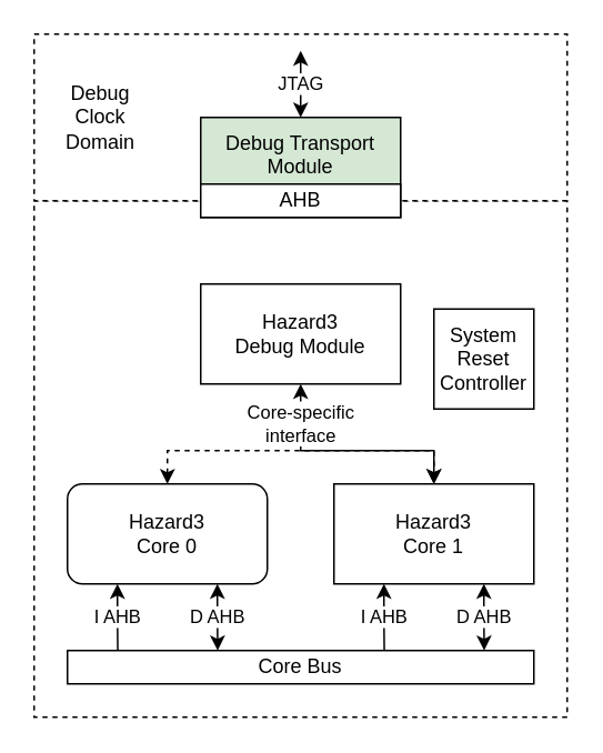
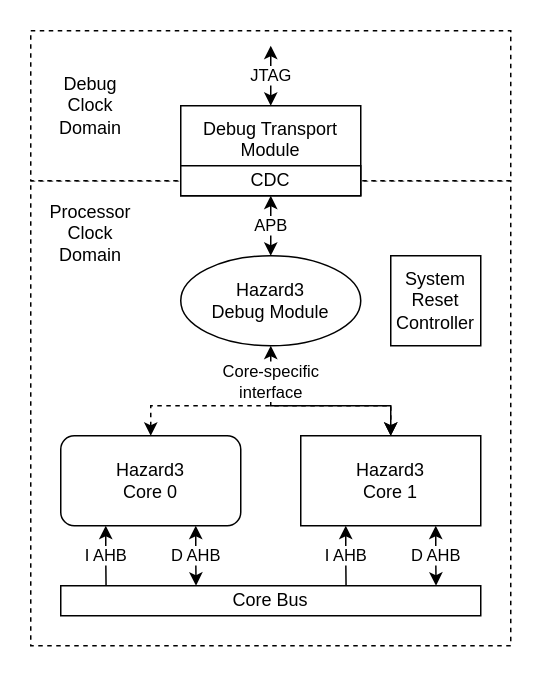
  <mxCell id="0" />
  <mxCell id="1" parent="0" />
  <mxCell id="2" value="" style="rounded=0;whiteSpace=wrap;html=1;dashed=1;" vertex="1" parent="1"><mxGeometry x="20" y="120" width="320" height="310" as="geometry" /></mxCell>
  <mxCell id="3" value="" style="rounded=0;whiteSpace=wrap;html=1;dashed=1;" vertex="1" parent="1"><mxGeometry x="20" y="20" width="320" height="100" as="geometry" /></mxCell>
+ <mxCell id="4" value="APB" style="edgeStyle=orthogonalEdgeStyle;rounded=0;orthogonalLoop=1;jettySize=auto;html=1;exitX=0.5;exitY=1;exitDx=0;exitDy=0;entryX=0.5;entryY=0;entryDx=0;entryDy=0;startArrow=classic;startFill=1;" edge="1" parent="1" source="6" target="8"><mxGeometry relative="1" as="geometry" /></mxCell>
  <mxCell id="5" value="JTAG" style="edgeStyle=orthogonalEdgeStyle;rounded=0;orthogonalLoop=1;jettySize=auto;html=1;exitX=0.5;exitY=0;exitDx=0;exitDy=0;startArrow=classic;startFill=1;" edge="1" parent="1" source="6"><mxGeometry relative="1" as="geometry"><mxPoint x="180" y="30" as="targetPoint" /></mxGeometry></mxCell>
- <mxCell id="6" value="&lt;div&gt;Debug Transport Module&lt;/div&gt;&lt;div&gt;&lt;br&gt;&lt;/div&gt;" style="rounded=0;whiteSpace=wrap;html=1;fillColor=#d5e8d4;" vertex="1" parent="1"><mxGeometry x="120" y="70" width="120" height="60" as="geometry" /></mxCell>
+ <mxCell id="6" value="&lt;div&gt;Debug Transport Module&lt;/div&gt;&lt;div&gt;&lt;br&gt;&lt;/div&gt;" style="rounded=0;whiteSpace=wrap;html=1;" vertex="1" parent="1"><mxGeometry x="120" y="70" width="120" height="60" as="geometry" /></mxCell>
  <mxCell id="7" value="&lt;div&gt;Core-specific&lt;/div&gt;&lt;div&gt;interface&lt;/div&gt;" style="edgeStyle=orthogonalEdgeStyle;rounded=0;orthogonalLoop=1;jettySize=auto;html=1;exitX=0.5;exitY=1;exitDx=0;exitDy=0;entryX=0.5;entryY=0;entryDx=0;entryDy=0;startArrow=classic;startFill=1;" edge="1" parent="1" source="8" target="15"><mxGeometry x="-0.657" relative="1" as="geometry"><Array as="points"><mxPoint x="180" y="270" /><mxPoint x="260" y="270" /></Array><mxPoint as="offset" /></mxGeometry></mxCell>
- <mxCell id="8" value="&lt;div&gt;Hazard3&lt;/div&gt;&lt;div&gt;Debug Module&lt;/div&gt;" style="rounded=0;whiteSpace=wrap;html=1;" vertex="1" parent="1"><mxGeometry x="120" y="170" width="120" height="60" as="geometry" /></mxCell>
+ <mxCell id="8" value="&lt;div&gt;Hazard3&lt;/div&gt;&lt;div&gt;Debug Module&lt;/div&gt;" style="ellipse;whiteSpace=wrap;html=1;" vertex="1" parent="1"><mxGeometry x="120" y="170" width="120" height="60" as="geometry" /></mxCell>
  <mxCell id="9" style="edgeStyle=orthogonalEdgeStyle;rounded=0;orthogonalLoop=1;jettySize=auto;html=1;exitX=0.5;exitY=0;exitDx=0;exitDy=0;entryX=0.5;entryY=0;entryDx=0;entryDy=0;startArrow=classic;startFill=1;dashed=1;" edge="1" parent="1" source="12" target="15"><mxGeometry relative="1" as="geometry" /></mxCell>
  <mxCell id="10" value="I AHB" style="edgeStyle=orthogonalEdgeStyle;rounded=0;orthogonalLoop=1;jettySize=auto;html=1;exitX=0.25;exitY=1;exitDx=0;exitDy=0;startArrow=classic;startFill=1;endArrow=none;endFill=0;" edge="1" parent="1" source="12"><mxGeometry relative="1" as="geometry"><mxPoint x="70.2" y="390" as="targetPoint" /></mxGeometry></mxCell>
  <mxCell id="11" value="D AHB" style="edgeStyle=orthogonalEdgeStyle;rounded=0;orthogonalLoop=1;jettySize=auto;html=1;exitX=0.75;exitY=1;exitDx=0;exitDy=0;startArrow=classic;startFill=1;" edge="1" parent="1" source="12"><mxGeometry relative="1" as="geometry"><mxPoint x="130.2" y="390" as="targetPoint" /></mxGeometry></mxCell>
  <mxCell id="12" value="&lt;div&gt;Hazard3&lt;/div&gt;&lt;div&gt;Core 0&lt;/div&gt;" style="whiteSpace=wrap;html=1;rounded=1;" vertex="1" parent="1"><mxGeometry x="40" y="290" width="120" height="60" as="geometry" /></mxCell>
  <mxCell id="13" value="I AHB" style="edgeStyle=orthogonalEdgeStyle;rounded=0;orthogonalLoop=1;jettySize=auto;html=1;exitX=0.25;exitY=1;exitDx=0;exitDy=0;startArrow=classic;startFill=1;endArrow=none;endFill=0;" edge="1" parent="1" source="15"><mxGeometry relative="1" as="geometry"><mxPoint x="230.2" y="390" as="targetPoint" /></mxGeometry></mxCell>
  <mxCell id="14" value="D AHB" style="edgeStyle=orthogonalEdgeStyle;rounded=0;orthogonalLoop=1;jettySize=auto;html=1;exitX=0.75;exitY=1;exitDx=0;exitDy=0;startArrow=classic;startFill=1;" edge="1" parent="1" source="15"><mxGeometry relative="1" as="geometry"><mxPoint x="290.2" y="390" as="targetPoint" /></mxGeometry></mxCell>
  <mxCell id="15" value="&lt;div&gt;Hazard3&lt;/div&gt;&lt;div&gt;Core 1&lt;br&gt;&lt;/div&gt;" style="rounded=0;whiteSpace=wrap;html=1;" vertex="1" parent="1"><mxGeometry x="200" y="290" width="120" height="60" as="geometry" /></mxCell>
- <mxCell id="16" value="System Reset Controller" style="rounded=0;whiteSpace=wrap;html=1;" vertex="1" parent="1"><mxGeometry x="260" y="185" width="60" height="60" as="geometry" /></mxCell>
- <mxCell id="17" value="AHB" style="rounded=0;whiteSpace=wrap;html=1;" vertex="1" parent="1"><mxGeometry x="120" y="110" width="120" height="20" as="geometry" /></mxCell>
+ <mxCell id="16" value="System Reset Controller" style="rounded=0;whiteSpace=wrap;html=1;" vertex="1" parent="1"><mxGeometry x="260" y="170" width="60" height="60" as="geometry" /></mxCell>
+ <mxCell id="17" value="CDC" style="rounded=0;whiteSpace=wrap;html=1;" vertex="1" parent="1"><mxGeometry x="120" y="110" width="120" height="20" as="geometry" /></mxCell>
  <mxCell id="18" value="Debug Clock Domain" style="text;html=1;strokeColor=none;fillColor=none;align=center;verticalAlign=middle;whiteSpace=wrap;rounded=0;dashed=1;" vertex="1" parent="1"><mxGeometry x="30" y="55" width="60" height="30" as="geometry" /></mxCell>
+ <mxCell id="19" value="Processor Clock Domain" style="text;html=1;strokeColor=none;fillColor=none;align=center;verticalAlign=middle;whiteSpace=wrap;rounded=0;dashed=1;" vertex="1" parent="1"><mxGeometry x="30" y="140" width="60" height="30" as="geometry" /></mxCell>
  <mxCell id="20" value="Core Bus" style="rounded=0;whiteSpace=wrap;html=1;" vertex="1" parent="1"><mxGeometry x="40" y="390" width="280" height="20" as="geometry" /></mxCell>
